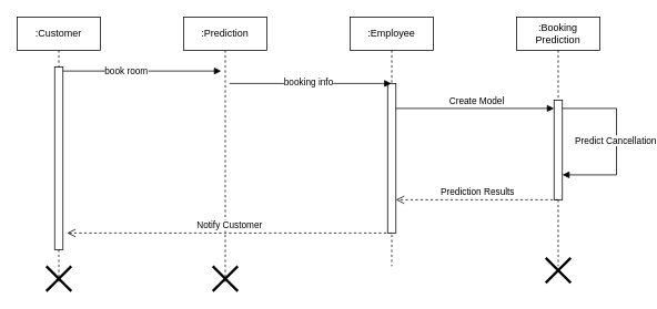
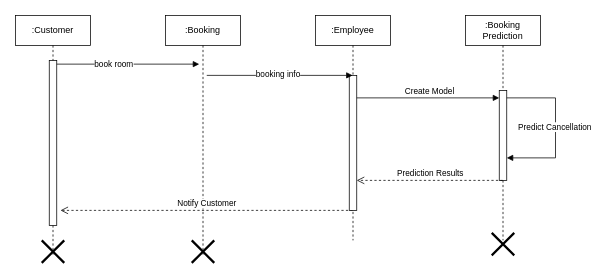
  <mxCell id="0" />
  <mxCell id="1" parent="0" />
  <mxCell id="2" value=":Customer" style="shape=umlLifeline;perimeter=lifelinePerimeter;whiteSpace=wrap;html=1;container=1;dropTarget=0;collapsible=0;recursiveResize=0;outlineConnect=0;portConstraint=eastwest;newEdgeStyle={&quot;curved&quot;:0,&quot;rounded&quot;:0};" parent="1" vertex="1"><mxGeometry x="20" y="20" width="100" height="320" as="geometry" /></mxCell>
  <mxCell id="3" value="" style="html=1;points=[[0,0,0,0,5],[0,1,0,0,-5],[1,0,0,0,5],[1,1,0,0,-5]];perimeter=orthogonalPerimeter;outlineConnect=0;targetShapes=umlLifeline;portConstraint=eastwest;newEdgeStyle={&quot;curved&quot;:0,&quot;rounded&quot;:0};" parent="2" vertex="1"><mxGeometry x="45" y="60" width="10" height="220" as="geometry" /></mxCell>
  <mxCell id="4" value="" style="shape=umlDestroy;whiteSpace=wrap;html=1;strokeWidth=3;targetShapes=umlLifeline;" vertex="1" parent="2"><mxGeometry x="35" y="300" width="30" height="30" as="geometry" /></mxCell>
- <mxCell id="5" value=":Prediction" style="shape=umlLifeline;perimeter=lifelinePerimeter;whiteSpace=wrap;html=1;container=1;dropTarget=0;collapsible=0;recursiveResize=0;outlineConnect=0;portConstraint=eastwest;newEdgeStyle={&quot;curved&quot;:0,&quot;rounded&quot;:0};" parent="1" vertex="1"><mxGeometry x="220" y="20" width="100" height="320" as="geometry" /></mxCell>
+ <mxCell id="5" value=":Booking" style="shape=umlLifeline;perimeter=lifelinePerimeter;whiteSpace=wrap;html=1;container=1;dropTarget=0;collapsible=0;recursiveResize=0;outlineConnect=0;portConstraint=eastwest;newEdgeStyle={&quot;curved&quot;:0,&quot;rounded&quot;:0};" parent="1" vertex="1"><mxGeometry x="220" y="20" width="100" height="320" as="geometry" /></mxCell>
  <mxCell id="6" value="" style="shape=umlDestroy;whiteSpace=wrap;html=1;strokeWidth=3;targetShapes=umlLifeline;" vertex="1" parent="5"><mxGeometry x="35" y="300" width="30" height="30" as="geometry" /></mxCell>
  <mxCell id="7" value="" style="endArrow=block;endFill=1;html=1;edgeStyle=orthogonalEdgeStyle;align=left;verticalAlign=top;rounded=0;exitX=1;exitY=0;exitDx=0;exitDy=5;exitPerimeter=0;entryX=0;entryY=0;entryDx=0;entryDy=5;entryPerimeter=0;" parent="1" source="3" edge="1"><mxGeometry x="-1" relative="1" as="geometry"><mxPoint x="130" y="250" as="sourcePoint" /><mxPoint x="265" y="85" as="targetPoint" /></mxGeometry></mxCell>
  <mxCell id="8" value="book room" style="edgeLabel;html=1;align=center;verticalAlign=middle;resizable=0;points=[];" parent="7" vertex="1" connectable="0"><mxGeometry x="-0.208" y="1" relative="1" as="geometry"><mxPoint as="offset" /></mxGeometry></mxCell>
  <mxCell id="9" value=":Booking Prediction" style="shape=umlLifeline;perimeter=lifelinePerimeter;whiteSpace=wrap;html=1;container=1;dropTarget=0;collapsible=0;recursiveResize=0;outlineConnect=0;portConstraint=eastwest;newEdgeStyle={&quot;curved&quot;:0,&quot;rounded&quot;:0};" parent="1" vertex="1"><mxGeometry x="620" y="20" width="100" height="300" as="geometry" /></mxCell>
  <mxCell id="10" value="" style="html=1;points=[[0,0,0,0,5],[0,1,0,0,-5],[1,0,0,0,5],[1,1,0,0,-5]];perimeter=orthogonalPerimeter;outlineConnect=0;targetShapes=umlLifeline;portConstraint=eastwest;newEdgeStyle={&quot;curved&quot;:0,&quot;rounded&quot;:0};" parent="9" vertex="1"><mxGeometry x="45" y="100" width="10" height="120" as="geometry" /></mxCell>
  <mxCell id="11" value="" style="endArrow=block;endFill=1;html=1;edgeStyle=orthogonalEdgeStyle;align=left;verticalAlign=top;rounded=0;" parent="9" source="10" target="10" edge="1"><mxGeometry x="-1" relative="1" as="geometry"><mxPoint x="60" y="150" as="sourcePoint" /><mxPoint x="60" y="150" as="targetPoint" /><Array as="points"><mxPoint x="120" y="110" /><mxPoint x="120" y="190" /></Array></mxGeometry></mxCell>
  <mxCell id="12" value="Predict Cancellation" style="edgeLabel;html=1;align=center;verticalAlign=middle;resizable=0;points=[];" parent="11" vertex="1" connectable="0"><mxGeometry x="-0.016" y="-2" relative="1" as="geometry"><mxPoint as="offset" /></mxGeometry></mxCell>
  <mxCell id="13" value="Notify Customer" style="html=1;verticalAlign=bottom;endArrow=open;dashed=1;endSize=8;curved=0;rounded=0;" parent="1" source="15" edge="1"><mxGeometry relative="1" as="geometry"><mxPoint x="160" y="280" as="sourcePoint" /><mxPoint x="80" y="280" as="targetPoint" /></mxGeometry></mxCell>
  <mxCell id="14" value="" style="shape=umlDestroy;whiteSpace=wrap;html=1;strokeWidth=3;targetShapes=umlLifeline;" vertex="1" parent="1"><mxGeometry x="655" y="310" width="30" height="30" as="geometry" /></mxCell>
  <mxCell id="15" value=":Employee" style="shape=umlLifeline;perimeter=lifelinePerimeter;whiteSpace=wrap;html=1;container=1;dropTarget=0;collapsible=0;recursiveResize=0;outlineConnect=0;portConstraint=eastwest;newEdgeStyle={&quot;curved&quot;:0,&quot;rounded&quot;:0};" vertex="1" parent="1"><mxGeometry x="420" y="20" width="100" height="300" as="geometry" /></mxCell>
  <mxCell id="16" value="" style="html=1;points=[[0,0,0,0,5],[0,1,0,0,-5],[1,0,0,0,5],[1,1,0,0,-5]];perimeter=orthogonalPerimeter;outlineConnect=0;targetShapes=umlLifeline;portConstraint=eastwest;newEdgeStyle={&quot;curved&quot;:0,&quot;rounded&quot;:0};" vertex="1" parent="15"><mxGeometry x="45" y="80" width="10" height="180" as="geometry" /></mxCell>
  <mxCell id="17" value="" style="html=1;verticalAlign=bottom;endArrow=block;curved=0;rounded=0;" edge="1" parent="1"><mxGeometry width="80" relative="1" as="geometry"><mxPoint x="275" y="100" as="sourcePoint" /><mxPoint x="469.5" y="100" as="targetPoint" /></mxGeometry></mxCell>
  <mxCell id="18" value="Text" style="edgeLabel;html=1;align=center;verticalAlign=middle;resizable=0;points=[];" vertex="1" connectable="0" parent="17"><mxGeometry x="-0.027" y="3" relative="1" as="geometry"><mxPoint as="offset" /></mxGeometry></mxCell>
  <mxCell id="19" value="booking info" style="edgeLabel;html=1;align=center;verticalAlign=middle;resizable=0;points=[];" vertex="1" connectable="0" parent="17"><mxGeometry x="-0.031" y="3" relative="1" as="geometry"><mxPoint as="offset" /></mxGeometry></mxCell>
  <mxCell id="20" value="Create Model" style="html=1;verticalAlign=bottom;endArrow=block;curved=0;rounded=0;" edge="1" parent="1" source="16" target="10"><mxGeometry x="0.026" width="80" relative="1" as="geometry"><mxPoint x="470" y="130" as="sourcePoint" /><mxPoint x="669.5" y="130" as="targetPoint" /><Array as="points"><mxPoint x="630" y="130" /></Array><mxPoint as="offset" /></mxGeometry></mxCell>
  <mxCell id="21" value="Prediction Results" style="html=1;verticalAlign=bottom;endArrow=open;dashed=1;endSize=8;curved=0;rounded=0;" edge="1" parent="1" source="9" target="16"><mxGeometry relative="1" as="geometry"><mxPoint x="550" y="230" as="sourcePoint" /><mxPoint x="470" y="230" as="targetPoint" /><Array as="points"><mxPoint x="570" y="240" /></Array></mxGeometry></mxCell>
